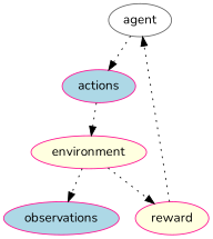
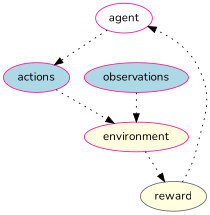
  digraph {
    fontname=Nunito
    node [color=deeppink fillcolor=lightblue fontname=Nunito style=filled]
    edge [fontname=Nunito style=dotted]
-   agent [color=gray40 fillcolor=white]
+   agent [fillcolor=white]
    actions
    environment [fillcolor=lightyellow]
    observations
-   reward [fillcolor=lightyellow]
+   reward [color=gray40 fillcolor=lightyellow]
    agent -> actions
    actions -> environment
-   environment -> observations
+   observations -> environment
    environment -> reward
    reward -> agent
  }
